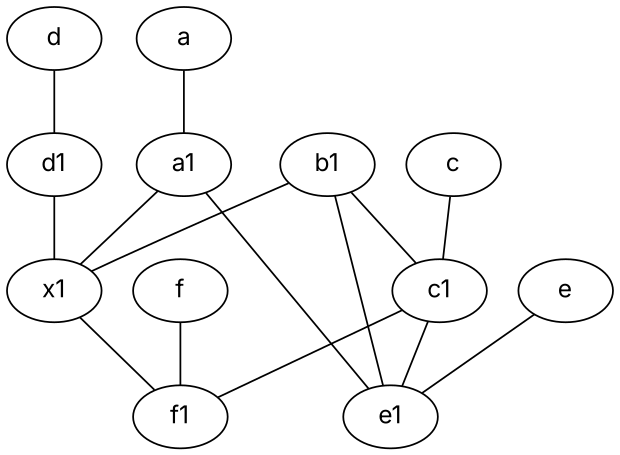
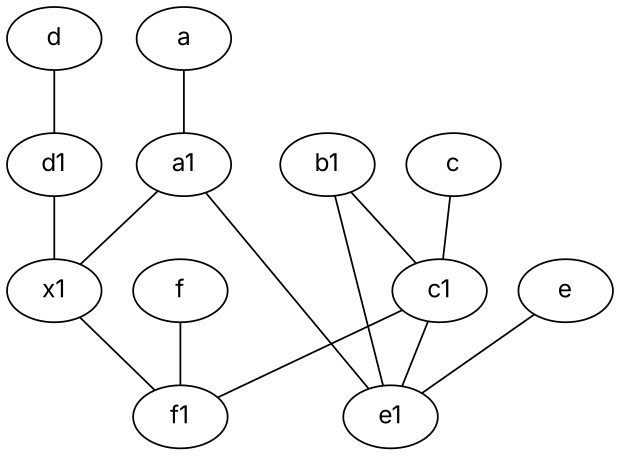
  graph {
    fontname=Inter
    node [fontname=Inter labelfontsize=50]
    edge [fontname=Inter]
    a1
    x1
    e1
    f1
    e
    c1
    b1
    d
    d1
    f
    a
    c
    a1 -- x1
    a1 -- e1
    x1 -- f1
    e -- e1
    c1 -- e1
    c1 -- f1
-   b1 -- x1
    b1 -- e1
    b1 -- c1
    d -- d1
    d1 -- x1
    f -- f1
    a -- a1
    c -- c1
  }
